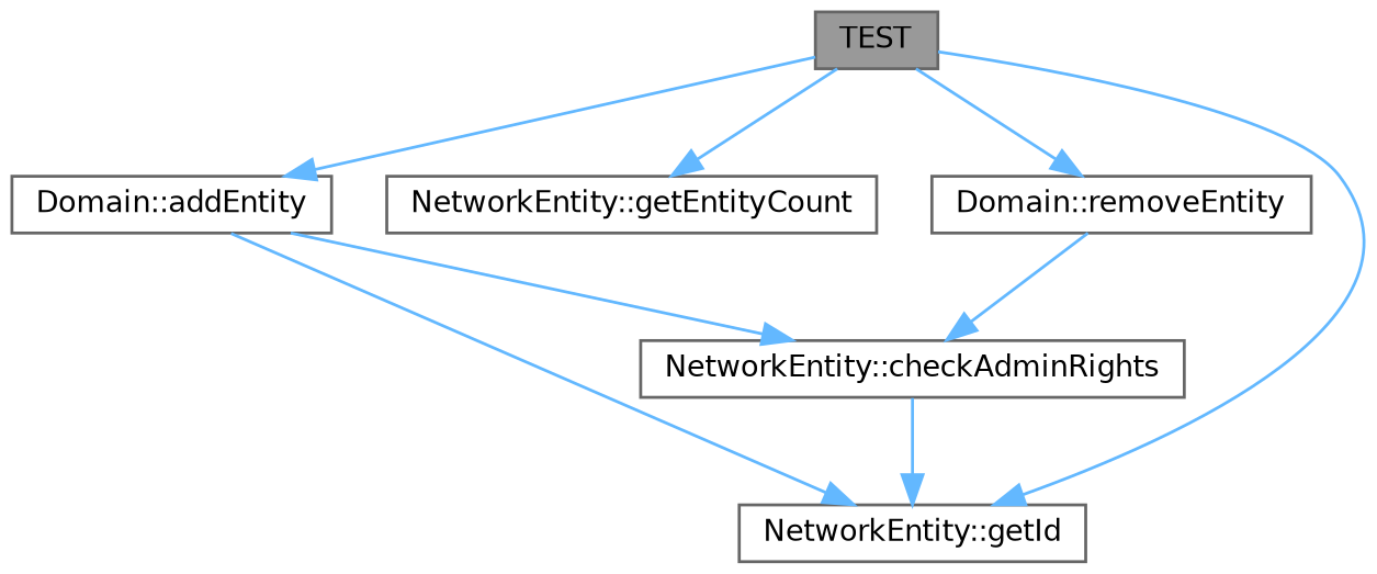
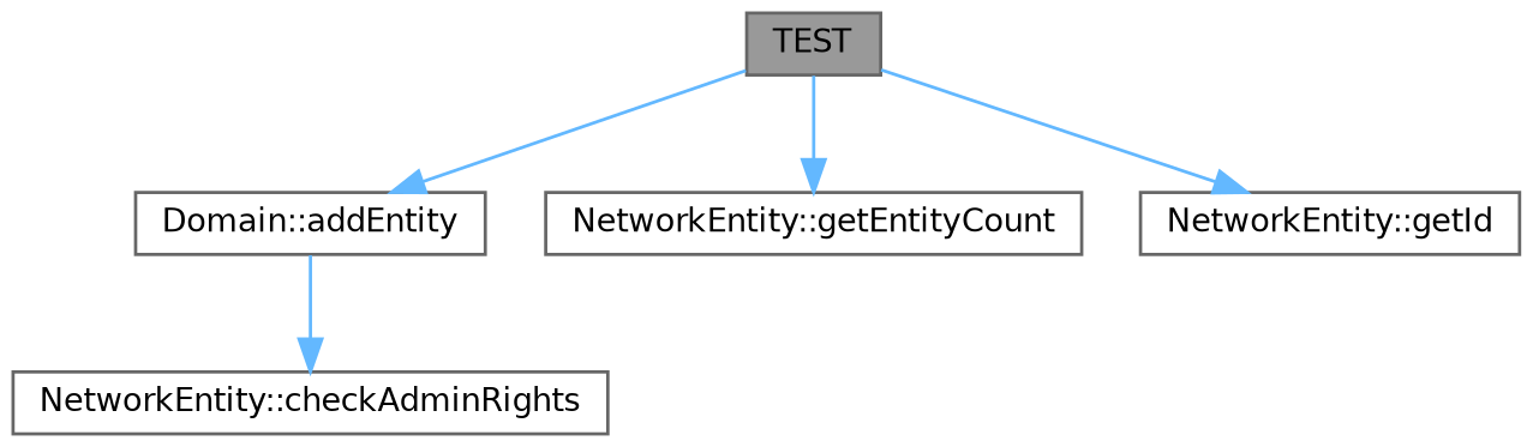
  digraph {
    rankdir=TB
    node [color=grey40 fillcolor=white fontname=Helvetica fontsize=10 shape=box style=filled]
    edge [color=steelblue1 fontname=Helvetica fontsize=10 labelfontname=Helvetica labelfontsize=10 style=solid]
    n1 [color=gray40 fillcolor=grey60 fontcolor=black height=0.2 label=TEST width=0.4]
    n2 [height=0.2 label="Domain::addEntity" width=0.4]
    n3 [height=0.2 label="NetworkEntity::getEntityCount" width=0.4]
-   n4 [height=0.2 label="Domain::removeEntity" width=0.4]
    n5 [height=0.2 label="NetworkEntity::getId" width=0.4]
    n6 [height=0.2 label="NetworkEntity::checkAdminRights" width=0.4]
    n1 -> n2
    n1 -> n3
-   n1 -> n4
    n1 -> n5
-   n2 -> n5
    n2 -> n6
-   n4 -> n6
-   n6 -> n5
  }
